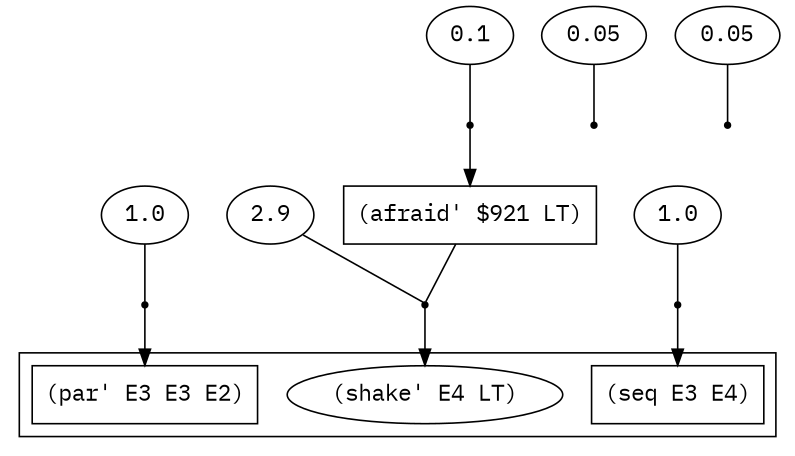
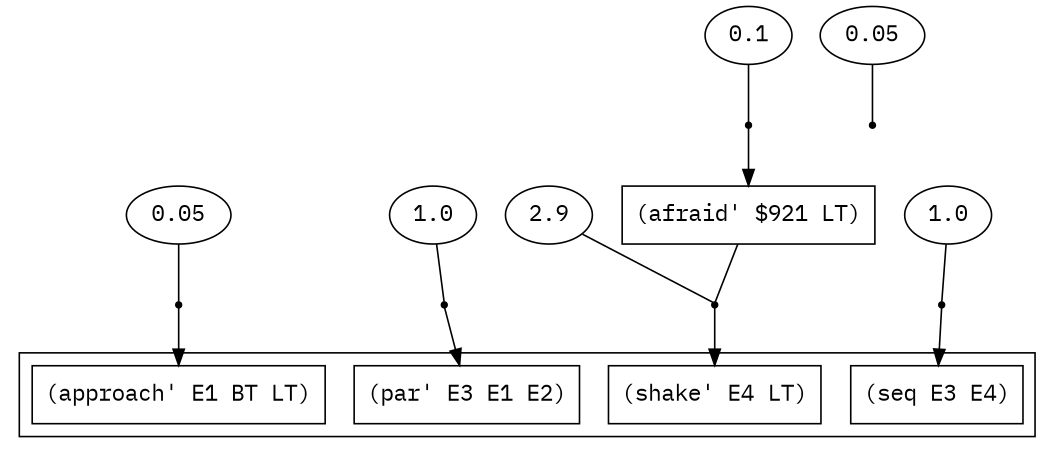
  digraph {
    fontname="IBM Plex Mono"
    rankdir=TB
    node [fontname="IBM Plex Mono"]
    edge [arrowhead=none fontname="IBM Plex Mono"]
-   n2 [label="(par' E3 E3 E2)" shape=box]
-   n3 [label="(shake' E4 LT)" shape=ellipse]
+   n1 [label="(approach' E1 BT LT)" shape=box]
+   n2 [label="(par' E3 E1 E2)" shape=box]
+   n3 [label="(shake' E4 LT)" shape=box]
    n4 [label="(seq E3 E4)" shape=box]
    n5 [label=0.05]
    r0 [shape=point]
    n7 [label=0.05]
    r1 [shape=point]
    n9 [label=1.0]
    r2 [shape=point]
    n11 [label=2.9]
    r3 [shape=point]
    n13 [label=0.1]
    r4 [shape=point]
    n15 [label="(afraid' $921 LT)" shape=box]
    n16 [label=1.0]
    r5 [shape=point]
    subgraph cluster_1 {
+     n1
      n2
      n3
      n4
    }
    n5 -> r0
+   r0 -> n1 [arrowhead=""]
    n7 -> r1
    n9 -> r2
    r2 -> n2 [arrowhead=""]
    n11 -> r3
    r3 -> n3 [arrowhead=""]
    n13 -> r4
    r4 -> n15 [arrowhead=""]
    n15 -> r3
    n16 -> r5
    r5 -> n4 [arrowhead=""]
  }
